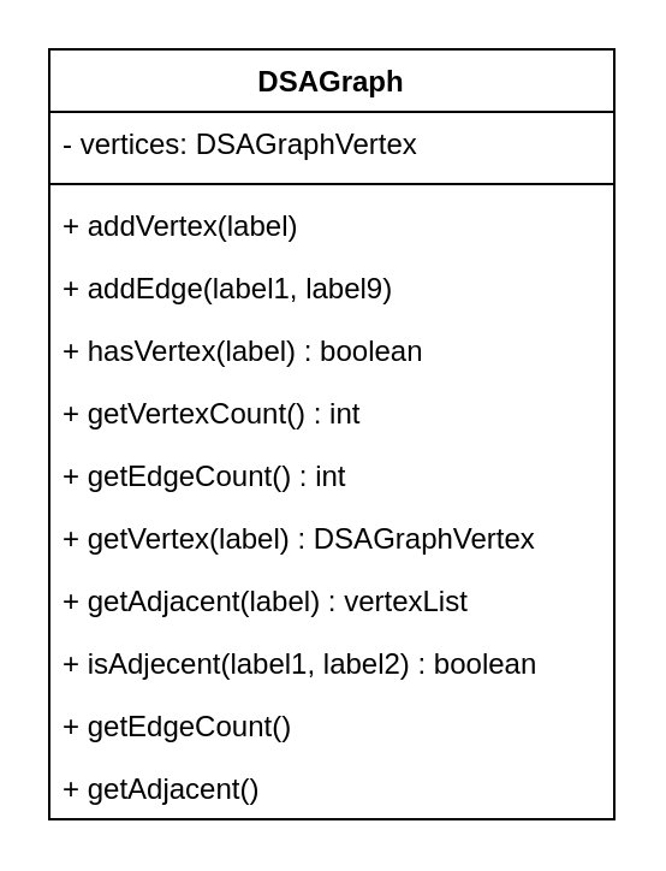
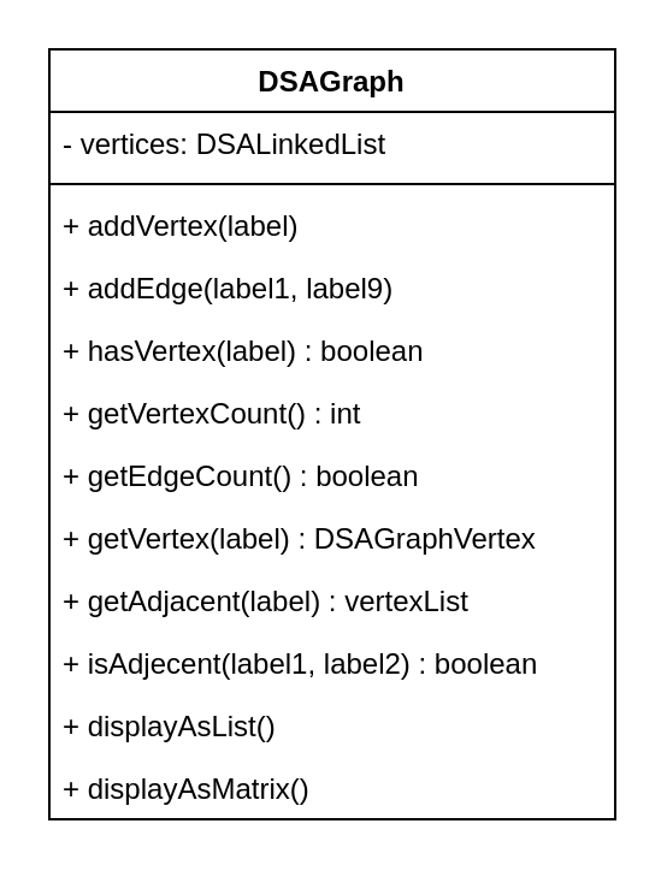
  <mxCell id="0" />
  <mxCell id="1" parent="0" />
  <mxCell id="2" value="DSAGraph" style="swimlane;fontStyle=1;align=center;verticalAlign=top;childLayout=stackLayout;horizontal=1;startSize=26;horizontalStack=0;resizeParent=1;resizeParentMax=0;resizeLast=0;collapsible=1;marginBottom=0;" vertex="1" parent="1"><mxGeometry x="20" y="20" width="235" height="320" as="geometry" /></mxCell>
- <mxCell id="3" value="- vertices: DSAGraphVertex" style="text;strokeColor=none;fillColor=none;align=left;verticalAlign=top;spacingLeft=4;spacingRight=4;overflow=hidden;rotatable=0;points=[[0,0.5],[1,0.5]];portConstraint=eastwest;" vertex="1" parent="2"><mxGeometry y="26" width="235" height="26" as="geometry" /></mxCell>
+ <mxCell id="3" value="- vertices: DSALinkedList" style="text;strokeColor=none;fillColor=none;align=left;verticalAlign=top;spacingLeft=4;spacingRight=4;overflow=hidden;rotatable=0;points=[[0,0.5],[1,0.5]];portConstraint=eastwest;" vertex="1" parent="2"><mxGeometry y="26" width="235" height="26" as="geometry" /></mxCell>
  <mxCell id="4" value="" style="line;strokeWidth=1;fillColor=none;align=left;verticalAlign=middle;spacingTop=-1;spacingLeft=3;spacingRight=3;rotatable=0;labelPosition=right;points=[];portConstraint=eastwest;" vertex="1" parent="2"><mxGeometry y="52" width="235" height="8" as="geometry" /></mxCell>
  <mxCell id="5" value="+ addVertex(label)" style="text;strokeColor=none;fillColor=none;align=left;verticalAlign=top;spacingLeft=4;spacingRight=4;overflow=hidden;rotatable=0;points=[[0,0.5],[1,0.5]];portConstraint=eastwest;" vertex="1" parent="2"><mxGeometry y="60" width="235" height="26" as="geometry" /></mxCell>
  <mxCell id="6" value="+ addEdge(label1, label9)" style="text;strokeColor=none;fillColor=none;align=left;verticalAlign=top;spacingLeft=4;spacingRight=4;overflow=hidden;rotatable=0;points=[[0,0.5],[1,0.5]];portConstraint=eastwest;" vertex="1" parent="2"><mxGeometry y="86" width="235" height="26" as="geometry" /></mxCell>
  <mxCell id="7" value="+ hasVertex(label) : boolean" style="text;strokeColor=none;fillColor=none;align=left;verticalAlign=top;spacingLeft=4;spacingRight=4;overflow=hidden;rotatable=0;points=[[0,0.5],[1,0.5]];portConstraint=eastwest;" vertex="1" parent="2"><mxGeometry y="112" width="235" height="26" as="geometry" /></mxCell>
  <mxCell id="8" value="+ getVertexCount() : int" style="text;strokeColor=none;fillColor=none;align=left;verticalAlign=top;spacingLeft=4;spacingRight=4;overflow=hidden;rotatable=0;points=[[0,0.5],[1,0.5]];portConstraint=eastwest;" vertex="1" parent="2"><mxGeometry y="138" width="235" height="26" as="geometry" /></mxCell>
- <mxCell id="9" value="+ getEdgeCount() : int" style="text;strokeColor=none;fillColor=none;align=left;verticalAlign=top;spacingLeft=4;spacingRight=4;overflow=hidden;rotatable=0;points=[[0,0.5],[1,0.5]];portConstraint=eastwest;" vertex="1" parent="2"><mxGeometry y="164" width="235" height="26" as="geometry" /></mxCell>
+ <mxCell id="9" value="+ getEdgeCount() : boolean" style="text;strokeColor=none;fillColor=none;align=left;verticalAlign=top;spacingLeft=4;spacingRight=4;overflow=hidden;rotatable=0;points=[[0,0.5],[1,0.5]];portConstraint=eastwest;" vertex="1" parent="2"><mxGeometry y="164" width="235" height="26" as="geometry" /></mxCell>
  <mxCell id="10" value="+ getVertex(label) : DSAGraphVertex" style="text;strokeColor=none;fillColor=none;align=left;verticalAlign=top;spacingLeft=4;spacingRight=4;overflow=hidden;rotatable=0;points=[[0,0.5],[1,0.5]];portConstraint=eastwest;" vertex="1" parent="2"><mxGeometry y="190" width="235" height="26" as="geometry" /></mxCell>
  <mxCell id="11" value="+ getAdjacent(label) : vertexList" style="text;strokeColor=none;fillColor=none;align=left;verticalAlign=top;spacingLeft=4;spacingRight=4;overflow=hidden;rotatable=0;points=[[0,0.5],[1,0.5]];portConstraint=eastwest;" vertex="1" parent="2"><mxGeometry y="216" width="235" height="26" as="geometry" /></mxCell>
  <mxCell id="12" value="+ isAdjecent(label1, label2) : boolean" style="text;strokeColor=none;fillColor=none;align=left;verticalAlign=top;spacingLeft=4;spacingRight=4;overflow=hidden;rotatable=0;points=[[0,0.5],[1,0.5]];portConstraint=eastwest;" vertex="1" parent="2"><mxGeometry y="242" width="235" height="26" as="geometry" /></mxCell>
- <mxCell id="13" value="+ getEdgeCount()" style="text;strokeColor=none;fillColor=none;align=left;verticalAlign=top;spacingLeft=4;spacingRight=4;overflow=hidden;rotatable=0;points=[[0,0.5],[1,0.5]];portConstraint=eastwest;" vertex="1" parent="2"><mxGeometry y="268" width="235" height="26" as="geometry" /></mxCell>
- <mxCell id="14" value="+ getAdjacent()" style="text;strokeColor=none;fillColor=none;align=left;verticalAlign=top;spacingLeft=4;spacingRight=4;overflow=hidden;rotatable=0;points=[[0,0.5],[1,0.5]];portConstraint=eastwest;" vertex="1" parent="2"><mxGeometry y="294" width="235" height="26" as="geometry" /></mxCell>
+ <mxCell id="13" value="+ displayAsList()" style="text;strokeColor=none;fillColor=none;align=left;verticalAlign=top;spacingLeft=4;spacingRight=4;overflow=hidden;rotatable=0;points=[[0,0.5],[1,0.5]];portConstraint=eastwest;" vertex="1" parent="2"><mxGeometry y="268" width="235" height="26" as="geometry" /></mxCell>
+ <mxCell id="14" value="+ displayAsMatrix()" style="text;strokeColor=none;fillColor=none;align=left;verticalAlign=top;spacingLeft=4;spacingRight=4;overflow=hidden;rotatable=0;points=[[0,0.5],[1,0.5]];portConstraint=eastwest;" vertex="1" parent="2"><mxGeometry y="294" width="235" height="26" as="geometry" /></mxCell>
